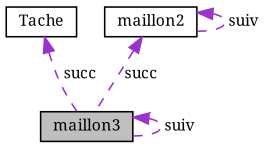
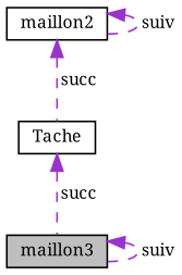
  digraph {
    fontname="Noto Serif"
    node [color=black fillcolor=white fontname="Noto Serif" fontsize=10 shape=record style=filled]
    edge [color=darkorchid3 dir=back fontname="Noto Serif" fontsize=10 labelfontname=Helvetica labelfontsize=10 style=dashed]
    n1 [fillcolor=grey75 fontcolor=black height=0.2 label=maillon3 width=0.4]
    n2 [height=0.2 label=Tache width=0.4]
    n3 [height=0.2 label=maillon2 width=0.4]
    n1 -> n1 [label=" suiv"]
    n2 -> n1 [label=" succ"]
-   n3 -> n1 [label=" succ"]
+   n3 -> n2 [label=" succ"]
    n3 -> n3 [label=" suiv"]
  }
